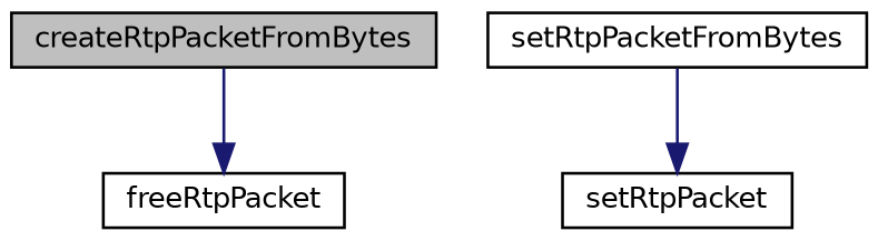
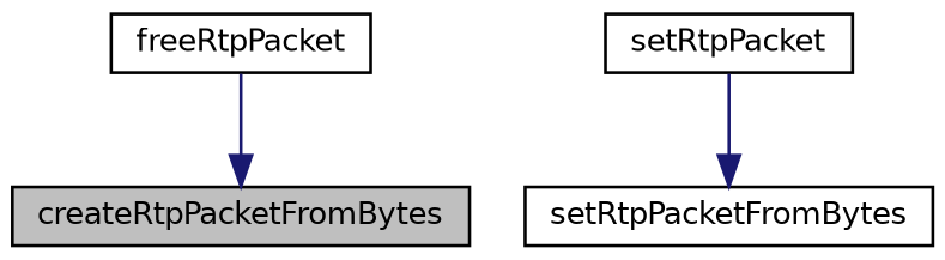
  digraph {
    rankdir=TB
    node [color=black fillcolor=white fontname=Helvetica fontsize=10 shape=record style=filled]
    edge [color=midnightblue fontname=Helvetica fontsize=10 labelfontname=Helvetica labelfontsize=10 style=solid]
    n1 [fillcolor=grey75 fontcolor=black height=0.2 label=createRtpPacketFromBytes width=0.4]
    n2 [height=0.2 label=freeRtpPacket width=0.4]
    n3 [height=0.2 label=setRtpPacketFromBytes width=0.4]
    n4 [height=0.2 label=setRtpPacket width=0.4]
-   n1 -> n2
-   n3 -> n4
+   n2 -> n1
+   n4 -> n3
  }
